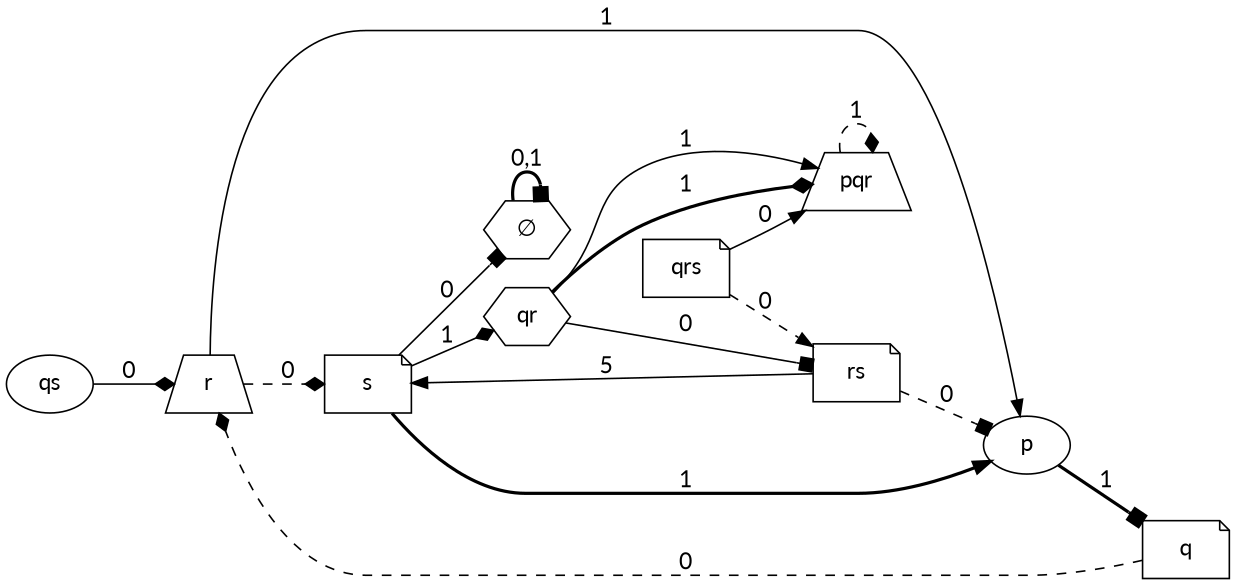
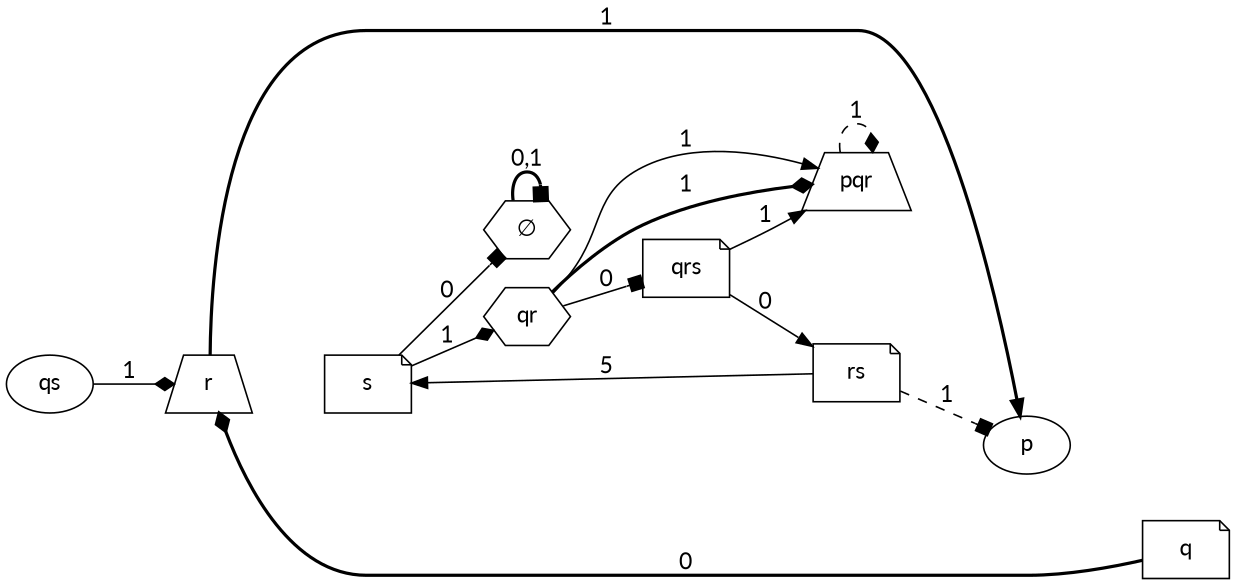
  digraph {
    fontname=Lato
    rankdir=LR
    node [fontname=Lato shape=note]
    edge [arrowhead=diamond fontname=Lato style=solid]
    r [shape=trapezium]
    q
    qr [shape=hexagon]
    rs
    pqr [shape=trapezium]
    s
    p [shape=ellipse]
    "∅" [shape=hexagon]
    qs [shape=ellipse]
    qrs
-   r -> s [label=0 style=dashed]
-   r -> p [arrowhead=normal label=1]
-   q -> r [label=0 style=dashed]
-   qr -> rs [arrowhead=box label=0]
+   r -> p [arrowhead=normal label=1 style=bold]
+   q -> r [label=0 style=bold]
+   qr -> qrs [arrowhead=box label=0]
    qr -> pqr [label=1 style=bold]
    qr -> pqr [arrowhead=normal label=1]
    rs -> s [arrowhead=normal label=5]
-   rs -> p [arrowhead=box label=0 style=dashed]
+   rs -> p [arrowhead=box label=1 style=dashed]
    pqr -> pqr [label=1 style=dashed]
    s -> qr [label=1]
-   s -> p [arrowhead=normal label=1 style=bold]
    s -> "∅" [arrowhead=box label=0]
-   p -> q [arrowhead=box label=1 style=bold]
    "∅" -> "∅" [arrowhead=box label="0,1" style=bold]
-   qs -> r [label=0]
-   qrs -> rs [arrowhead=normal label=0 style=dashed]
-   qrs -> pqr [arrowhead=normal label=0]
+   qs -> r [label=1]
+   qrs -> rs [arrowhead=normal label=0]
+   qrs -> pqr [arrowhead=normal label=1]
  }
